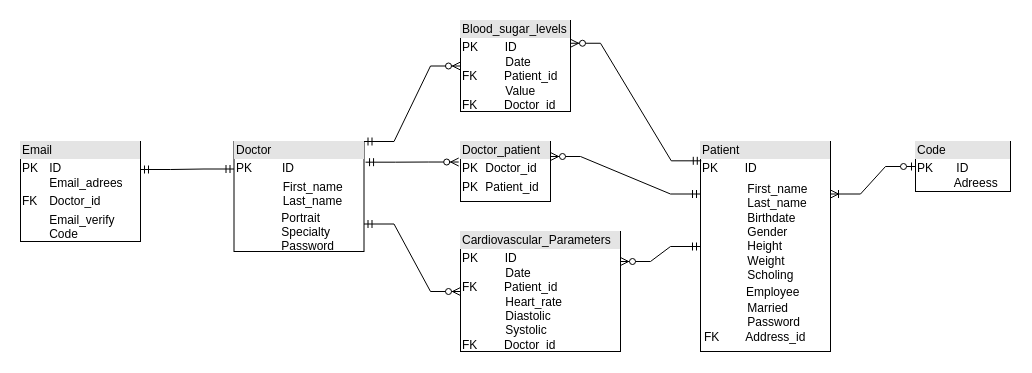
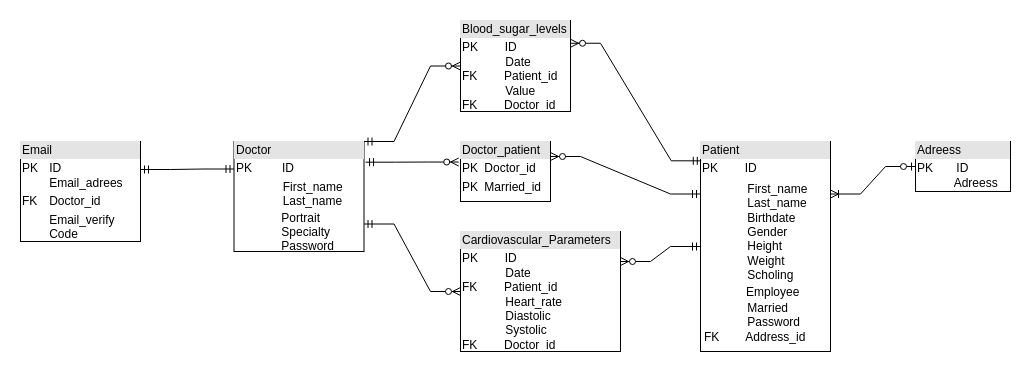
  <mxCell id="0" />
  <mxCell id="1" parent="0" />
  <mxCell id="2" value="&lt;div style=&quot;box-sizing:border-box;width:100%;background:#e4e4e4;padding:2px;&quot;&gt;Doctor&amp;nbsp; &amp;nbsp; &amp;nbsp; &amp;nbsp; &amp;nbsp; &amp;nbsp; &amp;nbsp; &amp;nbsp; &amp;nbsp; &amp;nbsp; &amp;nbsp; &amp;nbsp;&lt;/div&gt;&lt;table style=&quot;width:100%;font-size:1em;&quot; cellpadding=&quot;2&quot; cellspacing=&quot;0&quot;&gt;&lt;tbody&gt;&lt;tr&gt;&lt;td&gt;PK&amp;nbsp; &amp;nbsp; &amp;nbsp; &amp;nbsp; &amp;nbsp;ID&amp;nbsp; &amp;nbsp; &amp;nbsp; &amp;nbsp; &amp;nbsp; &amp;nbsp; &amp;nbsp; &amp;nbsp; &amp;nbsp; &amp;nbsp; &amp;nbsp;&amp;nbsp;&lt;/td&gt;&lt;td&gt;&lt;br&gt;&lt;/td&gt;&lt;/tr&gt;&lt;tr&gt;&lt;td&gt;&amp;nbsp; &amp;nbsp; &amp;nbsp; &amp;nbsp; &amp;nbsp; &amp;nbsp; &amp;nbsp; First_name&amp;nbsp; &amp;nbsp; &amp;nbsp; &amp;nbsp;&lt;br style=&quot;border-color: var(--border-color);&quot;&gt;&amp;nbsp; &amp;nbsp; &amp;nbsp; &amp;nbsp; &amp;nbsp; &amp;nbsp; &amp;nbsp; Last_name&amp;nbsp; &amp;nbsp; &amp;nbsp; &amp;nbsp;&lt;table style=&quot;border-color: var(--border-color); font-size: 1em; width: 220px;&quot; cellpadding=&quot;2&quot; cellspacing=&quot;0&quot;&gt;&lt;tbody style=&quot;border-color: var(--border-color);&quot;&gt;&lt;tr style=&quot;border-color: var(--border-color);&quot;&gt;&lt;td style=&quot;border-color: var(--border-color);&quot;&gt;&amp;nbsp; &amp;nbsp; &amp;nbsp; &amp;nbsp; &amp;nbsp; &amp;nbsp; &amp;nbsp;Portrait&lt;br&gt;&amp;nbsp; &amp;nbsp; &amp;nbsp; &amp;nbsp; &amp;nbsp; &amp;nbsp; &amp;nbsp;Specialty&lt;br&gt;&amp;nbsp; &amp;nbsp; &amp;nbsp; &amp;nbsp; &amp;nbsp; &amp;nbsp; &amp;nbsp;Password&lt;/td&gt;&lt;td style=&quot;border-color: var(--border-color);&quot;&gt;&lt;br&gt;&lt;/td&gt;&lt;/tr&gt;&lt;/tbody&gt;&lt;/table&gt;&lt;/td&gt;&lt;td&gt;&lt;br&gt;&lt;/td&gt;&lt;/tr&gt;&lt;tr&gt;&lt;td&gt;&lt;/td&gt;&lt;td&gt;&lt;br&gt;&lt;/td&gt;&lt;/tr&gt;&lt;/tbody&gt;&lt;/table&gt;&amp;nbsp;&lt;br&gt;&lt;span style=&quot;&quot;&gt;&#09;&lt;/span&gt;&amp;nbsp; &amp;nbsp; &amp;nbsp; &amp;nbsp; &amp;nbsp; &amp;nbsp; &amp;nbsp;&amp;nbsp;" style="verticalAlign=top;align=left;overflow=fill;html=1;" parent="1" vertex="1"><mxGeometry x="233.5" y="141" width="130" height="110" as="geometry" /></mxCell>
  <mxCell id="3" value="&lt;div style=&quot;box-sizing:border-box;width:100%;background:#e4e4e4;padding:2px;&quot;&gt;Email&lt;/div&gt;&lt;table style=&quot;width:100%;font-size:1em;&quot; cellpadding=&quot;2&quot; cellspacing=&quot;0&quot;&gt;&lt;tbody&gt;&lt;tr&gt;&lt;td&gt;PK&lt;br&gt;&lt;br&gt;&lt;/td&gt;&lt;td&gt;ID&lt;br&gt;Email_adrees&lt;/td&gt;&lt;/tr&gt;&lt;tr&gt;&lt;td&gt;FK&amp;nbsp;&lt;/td&gt;&lt;td&gt;Doctor_id&lt;/td&gt;&lt;/tr&gt;&lt;tr&gt;&lt;td&gt;&lt;/td&gt;&lt;td&gt;Email_verify&lt;br&gt;Code&lt;/td&gt;&lt;/tr&gt;&lt;/tbody&gt;&lt;/table&gt;" style="verticalAlign=top;align=left;overflow=fill;html=1;" parent="1" vertex="1"><mxGeometry x="20" y="141" width="120" height="100" as="geometry" /></mxCell>
  <mxCell id="4" value="" style="edgeStyle=entityRelationEdgeStyle;fontSize=12;html=1;endArrow=ERmandOne;startArrow=ERmandOne;rounded=0;strokeColor=default;entryX=0;entryY=0.25;entryDx=0;entryDy=0;" parent="1" target="2" edge="1"><mxGeometry width="100" height="100" relative="1" as="geometry"><mxPoint x="140" y="169" as="sourcePoint" /><mxPoint x="500" y="51" as="targetPoint" /></mxGeometry></mxCell>
  <mxCell id="5" value="&lt;div style=&quot;box-sizing:border-box;width:100%;background:#e4e4e4;padding:2px;&quot;&gt;Patient&lt;/div&gt;&lt;table style=&quot;width:100%;font-size:1em;&quot; cellpadding=&quot;2&quot; cellspacing=&quot;0&quot;&gt;&lt;tbody&gt;&lt;tr&gt;&lt;td&gt;PK&amp;nbsp;&amp;nbsp;&lt;span style=&quot;&quot;&gt;&#09;&lt;/span&gt;&amp;nbsp; &amp;nbsp; &amp;nbsp;ID&lt;/td&gt;&lt;td&gt;&lt;br&gt;&lt;/td&gt;&lt;/tr&gt;&lt;tr&gt;&lt;td&gt;&lt;table style=&quot;border-color: var(--border-color); font-size: 1em; width: 160px;&quot; cellpadding=&quot;2&quot; cellspacing=&quot;0&quot;&gt;&lt;tbody style=&quot;border-color: var(--border-color);&quot;&gt;&lt;tr style=&quot;border-color: var(--border-color);&quot;&gt;&lt;td style=&quot;border-color: var(--border-color);&quot;&gt;&amp;nbsp; &amp;nbsp; &amp;nbsp; &amp;nbsp; &amp;nbsp; &amp;nbsp; &amp;nbsp;First_name&lt;br style=&quot;border-color: var(--border-color);&quot;&gt;&amp;nbsp; &amp;nbsp; &amp;nbsp; &amp;nbsp; &amp;nbsp; &amp;nbsp; &amp;nbsp;Last_name&lt;br style=&quot;border-color: var(--border-color);&quot;&gt;&lt;span style=&quot;border-color: var(--border-color);&quot;&gt;&lt;/span&gt;&amp;nbsp; &amp;nbsp; &amp;nbsp; &amp;nbsp; &amp;nbsp; &amp;nbsp; &amp;nbsp;Birthdate&lt;br&gt;&amp;nbsp; &amp;nbsp; &amp;nbsp; &amp;nbsp; &amp;nbsp; &amp;nbsp; &amp;nbsp;Gender&lt;br style=&quot;border-color: var(--border-color);&quot;&gt;&amp;nbsp; &amp;nbsp; &amp;nbsp; &amp;nbsp; &amp;nbsp; &amp;nbsp; &amp;nbsp;Height&lt;br style=&quot;border-color: var(--border-color);&quot;&gt;&amp;nbsp; &amp;nbsp; &amp;nbsp; &amp;nbsp; &amp;nbsp; &amp;nbsp; &amp;nbsp;Weight&lt;br&gt;&amp;nbsp; &amp;nbsp; &amp;nbsp; &amp;nbsp; &amp;nbsp; &amp;nbsp; &amp;nbsp;Scholing&lt;br&gt;&lt;table style=&quot;border-color: var(--border-color); font-size: 1em; width: 160px;&quot; cellpadding=&quot;2&quot; cellspacing=&quot;0&quot;&gt;&lt;tbody style=&quot;border-color: var(--border-color);&quot;&gt;&lt;tr style=&quot;border-color: var(--border-color);&quot;&gt;&lt;td style=&quot;border-color: var(--border-color);&quot;&gt;&amp;nbsp; &amp;nbsp; &amp;nbsp; &amp;nbsp; &amp;nbsp; &amp;nbsp; Employee&lt;/td&gt;&lt;td style=&quot;border-color: var(--border-color);&quot;&gt;&lt;br style=&quot;border-color: var(--border-color);&quot;&gt;&lt;/td&gt;&lt;/tr&gt;&lt;/tbody&gt;&lt;/table&gt;&amp;nbsp; &amp;nbsp; &amp;nbsp; &amp;nbsp; &amp;nbsp; &amp;nbsp; &amp;nbsp;Married&lt;br&gt;&amp;nbsp; &amp;nbsp; &amp;nbsp; &amp;nbsp; &amp;nbsp; &amp;nbsp; &amp;nbsp;Password&lt;br&gt;FK&amp;nbsp; &amp;nbsp; &amp;nbsp; &amp;nbsp; Address_id&lt;br&gt;&lt;br&gt;&lt;/td&gt;&lt;td style=&quot;border-color: var(--border-color);&quot;&gt;&lt;/td&gt;&lt;/tr&gt;&lt;tr&gt;&lt;td&gt;&lt;br&gt;&lt;/td&gt;&lt;td&gt;&lt;br&gt;&lt;/td&gt;&lt;/tr&gt;&lt;tr&gt;&lt;td&gt;&lt;br&gt;&lt;/td&gt;&lt;td&gt;&lt;br&gt;&lt;/td&gt;&lt;/tr&gt;&lt;tr&gt;&lt;td&gt;&lt;br&gt;&lt;/td&gt;&lt;td&gt;&lt;br&gt;&lt;/td&gt;&lt;/tr&gt;&lt;tr&gt;&lt;td&gt;&lt;br&gt;&lt;/td&gt;&lt;td&gt;&lt;br&gt;&lt;/td&gt;&lt;/tr&gt;&lt;/tbody&gt;&lt;/table&gt;&lt;br&gt;&lt;span style=&quot;&quot;&gt;&#09;&lt;/span&gt;&amp;nbsp; &amp;nbsp; &amp;nbsp; &amp;nbsp; &amp;nbsp; &amp;nbsp;&amp;nbsp;&lt;br&gt;&lt;span style=&quot;&quot;&gt;&#09;&lt;/span&gt;&lt;br&gt;&lt;/td&gt;&lt;td&gt;&lt;br&gt;&lt;/td&gt;&lt;/tr&gt;&lt;tr&gt;&lt;td&gt;&amp;nbsp; &amp;nbsp; &amp;nbsp; &amp;nbsp; &amp;nbsp; &amp;nbsp; &amp;nbsp;&lt;/td&gt;&lt;td&gt;&lt;br&gt;&lt;/td&gt;&lt;/tr&gt;&lt;/tbody&gt;&lt;/table&gt;&lt;br&gt;&amp;nbsp; &amp;nbsp; &amp;nbsp; &amp;nbsp; &amp;nbsp; &amp;nbsp; &amp;nbsp;" style="verticalAlign=top;align=left;overflow=fill;html=1;" parent="1" vertex="1"><mxGeometry x="700" y="141" width="130" height="210" as="geometry" /></mxCell>
  <mxCell id="6" style="edgeStyle=none;rounded=0;orthogonalLoop=1;jettySize=auto;html=1;exitX=0.5;exitY=0;exitDx=0;exitDy=0;strokeColor=default;startArrow=classic;startFill=1;endArrow=classic;endFill=1;" parent="1" source="5" target="5" edge="1"><mxGeometry relative="1" as="geometry" /></mxCell>
- <mxCell id="7" value="&lt;div style=&quot;box-sizing:border-box;width:100%;background:#e4e4e4;padding:2px;&quot;&gt;Doctor_patient&lt;/div&gt;&lt;table style=&quot;width:100%;font-size:1em;&quot; cellpadding=&quot;2&quot; cellspacing=&quot;0&quot;&gt;&lt;tbody&gt;&lt;tr&gt;&lt;td&gt;PK&lt;/td&gt;&lt;td&gt;Doctor_id&lt;/td&gt;&lt;/tr&gt;&lt;tr&gt;&lt;td&gt;PK&lt;/td&gt;&lt;td&gt;Patient_id&lt;/td&gt;&lt;/tr&gt;&lt;tr&gt;&lt;td&gt;&lt;/td&gt;&lt;td&gt;&lt;br&gt;&lt;/td&gt;&lt;/tr&gt;&lt;/tbody&gt;&lt;/table&gt;" style="verticalAlign=top;align=left;overflow=fill;html=1;" parent="1" vertex="1"><mxGeometry x="460" y="141" width="90" height="60" as="geometry" /></mxCell>
+ <mxCell id="7" value="&lt;div style=&quot;box-sizing:border-box;width:100%;background:#e4e4e4;padding:2px;&quot;&gt;Doctor_patient&lt;/div&gt;&lt;table style=&quot;width:100%;font-size:1em;&quot; cellpadding=&quot;2&quot; cellspacing=&quot;0&quot;&gt;&lt;tbody&gt;&lt;tr&gt;&lt;td&gt;PK&lt;/td&gt;&lt;td&gt;Doctor_id&lt;/td&gt;&lt;/tr&gt;&lt;tr&gt;&lt;td&gt;PK&lt;/td&gt;&lt;td&gt;Married_id&lt;/td&gt;&lt;/tr&gt;&lt;tr&gt;&lt;td&gt;&lt;/td&gt;&lt;td&gt;&lt;br&gt;&lt;/td&gt;&lt;/tr&gt;&lt;/tbody&gt;&lt;/table&gt;" style="verticalAlign=top;align=left;overflow=fill;html=1;" parent="1" vertex="1"><mxGeometry x="460" y="141" width="90" height="60" as="geometry" /></mxCell>
  <mxCell id="8" value="&lt;div style=&quot;box-sizing:border-box;width:100%;background:#e4e4e4;padding:2px;&quot;&gt;Blood_sugar_levels&lt;/div&gt;&lt;table style=&quot;width:100%;font-size:1em;&quot; cellpadding=&quot;2&quot; cellspacing=&quot;0&quot;&gt;&lt;tbody&gt;&lt;tr&gt;&lt;td&gt;PK&amp;nbsp; &amp;nbsp; &amp;nbsp; &amp;nbsp; ID&lt;br&gt;&amp;nbsp; &amp;nbsp; &amp;nbsp; &amp;nbsp; &amp;nbsp; &amp;nbsp; &amp;nbsp;Date&lt;br&gt;FK&amp;nbsp; &amp;nbsp; &amp;nbsp; &amp;nbsp; Patient_id&amp;nbsp; &amp;nbsp; &amp;nbsp; &amp;nbsp; &amp;nbsp; &amp;nbsp; &amp;nbsp;&lt;br&gt;&amp;nbsp; &amp;nbsp; &amp;nbsp; &amp;nbsp; &amp;nbsp; &amp;nbsp; &amp;nbsp;Value&lt;br&gt;FK&amp;nbsp; &amp;nbsp; &amp;nbsp; &amp;nbsp; Doctor_id&amp;nbsp;&lt;br&gt;&lt;table style=&quot;border-color: var(--border-color); font-size: 1em; width: 180px;&quot; cellpadding=&quot;2&quot; cellspacing=&quot;0&quot;&gt;&lt;tbody style=&quot;border-color: var(--border-color);&quot;&gt;&lt;tr style=&quot;border-color: var(--border-color);&quot;&gt;&lt;td style=&quot;border-color: var(--border-color);&quot;&gt;&lt;br&gt;&lt;/td&gt;&lt;td style=&quot;border-color: var(--border-color);&quot;&gt;&lt;br&gt;&lt;br&gt;&lt;/td&gt;&lt;/tr&gt;&lt;/tbody&gt;&lt;/table&gt;&lt;br&gt;&lt;/td&gt;&lt;td&gt;&lt;br&gt;&lt;br&gt;&lt;br&gt;&lt;/td&gt;&lt;/tr&gt;&lt;tr&gt;&lt;td&gt;&lt;br&gt;&lt;/td&gt;&lt;td&gt;&lt;br&gt;&lt;/td&gt;&lt;/tr&gt;&lt;tr&gt;&lt;td&gt;&lt;/td&gt;&lt;td&gt;&lt;br&gt;&lt;/td&gt;&lt;/tr&gt;&lt;/tbody&gt;&lt;/table&gt;" style="verticalAlign=top;align=left;overflow=fill;html=1;" parent="1" vertex="1"><mxGeometry x="460" y="20" width="110" height="91" as="geometry" /></mxCell>
  <mxCell id="9" style="edgeStyle=none;rounded=0;orthogonalLoop=1;jettySize=auto;html=1;exitX=1;exitY=0.5;exitDx=0;exitDy=0;strokeColor=default;startArrow=classic;startFill=1;endArrow=classic;endFill=1;" parent="1" source="8" target="8" edge="1"><mxGeometry relative="1" as="geometry" /></mxCell>
  <mxCell id="10" value="" style="edgeStyle=entityRelationEdgeStyle;fontSize=12;html=1;endArrow=ERzeroToMany;startArrow=ERmandOne;rounded=0;strokeColor=default;entryX=1;entryY=0.25;entryDx=0;entryDy=0;exitX=0.006;exitY=0.092;exitDx=0;exitDy=0;exitPerimeter=0;" parent="1" source="5" target="8" edge="1"><mxGeometry width="100" height="100" relative="1" as="geometry"><mxPoint x="700" y="121" as="sourcePoint" /><mxPoint x="800" y="21" as="targetPoint" /></mxGeometry></mxCell>
  <mxCell id="11" value="" style="edgeStyle=entityRelationEdgeStyle;fontSize=12;html=1;endArrow=ERzeroToMany;startArrow=ERmandOne;rounded=0;strokeColor=default;exitX=1;exitY=0;exitDx=0;exitDy=0;" parent="1" source="2" target="8" edge="1"><mxGeometry width="100" height="100" relative="1" as="geometry"><mxPoint x="337.48" y="93.496" as="sourcePoint" /><mxPoint x="276.52" y="-49" as="targetPoint" /></mxGeometry></mxCell>
  <mxCell id="12" value="&lt;div style=&quot;box-sizing:border-box;width:100%;background:#e4e4e4;padding:2px;&quot;&gt;Cardiovascular_Parameters&lt;br&gt;&lt;/div&gt;&lt;table style=&quot;width:100%;font-size:1em;&quot; cellpadding=&quot;2&quot; cellspacing=&quot;0&quot;&gt;&lt;tbody&gt;&lt;tr&gt;&lt;td&gt;PK&amp;nbsp; &amp;nbsp; &amp;nbsp; &amp;nbsp; ID&lt;br&gt;&amp;nbsp; &amp;nbsp; &amp;nbsp; &amp;nbsp; &amp;nbsp; &amp;nbsp; &amp;nbsp;Date&lt;br&gt;FK&amp;nbsp; &amp;nbsp; &amp;nbsp; &amp;nbsp; Patient_id&amp;nbsp; &amp;nbsp; &amp;nbsp; &amp;nbsp; &amp;nbsp; &amp;nbsp; &amp;nbsp;&lt;br&gt;&amp;nbsp; &amp;nbsp; &amp;nbsp; &amp;nbsp; &amp;nbsp; &amp;nbsp; &amp;nbsp;Heart_rate&lt;br&gt;&amp;nbsp; &amp;nbsp; &amp;nbsp; &amp;nbsp; &amp;nbsp; &amp;nbsp; &amp;nbsp;Diastolic&lt;br&gt;&amp;nbsp; &amp;nbsp; &amp;nbsp; &amp;nbsp; &amp;nbsp; &amp;nbsp; &amp;nbsp;Systolic&lt;br&gt;FK&amp;nbsp; &amp;nbsp; &amp;nbsp; &amp;nbsp; Doctor_id&amp;nbsp;&lt;br&gt;&lt;table style=&quot;border-color: var(--border-color); font-size: 1em; width: 180px;&quot; cellpadding=&quot;2&quot; cellspacing=&quot;0&quot;&gt;&lt;tbody style=&quot;border-color: var(--border-color);&quot;&gt;&lt;tr style=&quot;border-color: var(--border-color);&quot;&gt;&lt;td style=&quot;border-color: var(--border-color);&quot;&gt;&lt;br&gt;&lt;/td&gt;&lt;td style=&quot;border-color: var(--border-color);&quot;&gt;&lt;br&gt;&lt;br&gt;&lt;/td&gt;&lt;/tr&gt;&lt;/tbody&gt;&lt;/table&gt;&lt;br&gt;&lt;/td&gt;&lt;td&gt;&lt;br&gt;&lt;br&gt;&lt;br&gt;&lt;/td&gt;&lt;/tr&gt;&lt;tr&gt;&lt;td&gt;&lt;br&gt;&lt;/td&gt;&lt;td&gt;&lt;br&gt;&lt;/td&gt;&lt;/tr&gt;&lt;tr&gt;&lt;td&gt;&lt;/td&gt;&lt;td&gt;&lt;br&gt;&lt;/td&gt;&lt;/tr&gt;&lt;/tbody&gt;&lt;/table&gt;" style="verticalAlign=top;align=left;overflow=fill;html=1;" parent="1" vertex="1"><mxGeometry x="460" y="231" width="160" height="120" as="geometry" /></mxCell>
  <mxCell id="13" value="" style="edgeStyle=entityRelationEdgeStyle;fontSize=12;html=1;endArrow=ERzeroToMany;startArrow=ERmandOne;rounded=0;strokeColor=default;entryX=1;entryY=0.25;entryDx=0;entryDy=0;exitX=0;exitY=0.5;exitDx=0;exitDy=0;" parent="1" source="5" target="12" edge="1"><mxGeometry width="100" height="100" relative="1" as="geometry"><mxPoint x="630.96" y="468.996" as="sourcePoint" /><mxPoint x="720" y="334" as="targetPoint" /></mxGeometry></mxCell>
  <mxCell id="14" value="" style="edgeStyle=entityRelationEdgeStyle;fontSize=12;html=1;endArrow=ERzeroToMany;startArrow=ERmandOne;rounded=0;strokeColor=default;exitX=1;exitY=0.75;exitDx=0;exitDy=0;" parent="1" source="2" target="12" edge="1"><mxGeometry width="100" height="100" relative="1" as="geometry"><mxPoint x="300" y="454" as="sourcePoint" /><mxPoint x="196.52" y="264" as="targetPoint" /></mxGeometry></mxCell>
- <mxCell id="15" value="&lt;div style=&quot;box-sizing:border-box;width:100%;background:#e4e4e4;padding:2px;&quot;&gt;Code&lt;/div&gt;&lt;table style=&quot;width:100%;font-size:1em;&quot; cellpadding=&quot;2&quot; cellspacing=&quot;0&quot;&gt;&lt;tbody&gt;&lt;tr&gt;&lt;td&gt;PK&amp;nbsp; &amp;nbsp; &amp;nbsp; &amp;nbsp;ID&lt;br&gt;&amp;nbsp; &amp;nbsp; &amp;nbsp; &amp;nbsp; &amp;nbsp; &amp;nbsp;Adreess&lt;/td&gt;&lt;td&gt;&lt;/td&gt;&lt;/tr&gt;&lt;tr&gt;&lt;td&gt;&lt;span style=&quot;white-space: pre;&quot;&gt;&#09;&lt;/span&gt;&lt;span style=&quot;white-space: pre;&quot;&gt;&#09;&lt;/span&gt;&lt;span style=&quot;white-space: pre;&quot;&gt;&#09;&lt;/span&gt;&lt;span style=&quot;white-space: pre;&quot;&gt;&#09;&lt;/span&gt;&lt;span style=&quot;white-space: pre;&quot;&gt;&#09;&lt;/span&gt;&lt;span style=&quot;white-space: pre;&quot;&gt;&#09;&lt;/span&gt;&lt;/td&gt;&lt;td&gt;&lt;br&gt;&lt;/td&gt;&lt;/tr&gt;&lt;/tbody&gt;&lt;/table&gt;" style="verticalAlign=top;align=left;overflow=fill;html=1;" parent="1" vertex="1"><mxGeometry x="915" y="141" width="95" height="50" as="geometry" /></mxCell>
+ <mxCell id="15" value="&lt;div style=&quot;box-sizing:border-box;width:100%;background:#e4e4e4;padding:2px;&quot;&gt;Adreess&lt;/div&gt;&lt;table style=&quot;width:100%;font-size:1em;&quot; cellpadding=&quot;2&quot; cellspacing=&quot;0&quot;&gt;&lt;tbody&gt;&lt;tr&gt;&lt;td&gt;PK&amp;nbsp; &amp;nbsp; &amp;nbsp; &amp;nbsp;ID&lt;br&gt;&amp;nbsp; &amp;nbsp; &amp;nbsp; &amp;nbsp; &amp;nbsp; &amp;nbsp;Adreess&lt;/td&gt;&lt;td&gt;&lt;/td&gt;&lt;/tr&gt;&lt;tr&gt;&lt;td&gt;&lt;span style=&quot;white-space: pre;&quot;&gt;&#09;&lt;/span&gt;&lt;span style=&quot;white-space: pre;&quot;&gt;&#09;&lt;/span&gt;&lt;span style=&quot;white-space: pre;&quot;&gt;&#09;&lt;/span&gt;&lt;span style=&quot;white-space: pre;&quot;&gt;&#09;&lt;/span&gt;&lt;span style=&quot;white-space: pre;&quot;&gt;&#09;&lt;/span&gt;&lt;span style=&quot;white-space: pre;&quot;&gt;&#09;&lt;/span&gt;&lt;/td&gt;&lt;td&gt;&lt;br&gt;&lt;/td&gt;&lt;/tr&gt;&lt;/tbody&gt;&lt;/table&gt;" style="verticalAlign=top;align=left;overflow=fill;html=1;" parent="1" vertex="1"><mxGeometry x="915" y="141" width="95" height="50" as="geometry" /></mxCell>
  <mxCell id="16" value="" style="edgeStyle=entityRelationEdgeStyle;fontSize=12;html=1;endArrow=ERzeroToOne;startArrow=ERoneToMany;rounded=0;strokeColor=default;exitX=1;exitY=0.25;exitDx=0;exitDy=0;entryX=0;entryY=0.5;entryDx=0;entryDy=0;startFill=0;" parent="1" source="5" target="15" edge="1"><mxGeometry width="100" height="100" relative="1" as="geometry"><mxPoint x="820" y="151" as="sourcePoint" /><mxPoint x="890" y="176" as="targetPoint" /></mxGeometry></mxCell>
  <mxCell id="17" value="" style="edgeStyle=entityRelationEdgeStyle;fontSize=12;html=1;endArrow=ERzeroToMany;startArrow=ERmandOne;rounded=0;strokeColor=default;exitX=1.012;exitY=0.188;exitDx=0;exitDy=0;exitPerimeter=0;entryX=-0.02;entryY=0.342;entryDx=0;entryDy=0;entryPerimeter=0;" parent="1" source="2" target="7" edge="1"><mxGeometry width="100" height="100" relative="1" as="geometry"><mxPoint x="340" y="151" as="sourcePoint" /><mxPoint x="480" y="46" as="targetPoint" /></mxGeometry></mxCell>
  <mxCell id="18" value="" style="edgeStyle=entityRelationEdgeStyle;fontSize=12;html=1;endArrow=ERzeroToMany;startArrow=ERmandOne;rounded=0;strokeColor=default;exitX=0;exitY=0.25;exitDx=0;exitDy=0;entryX=1;entryY=0.25;entryDx=0;entryDy=0;" parent="1" source="5" target="7" edge="1"><mxGeometry width="100" height="100" relative="1" as="geometry"><mxPoint x="500" y="231" as="sourcePoint" /><mxPoint x="626.64" y="237.68" as="targetPoint" /></mxGeometry></mxCell>
